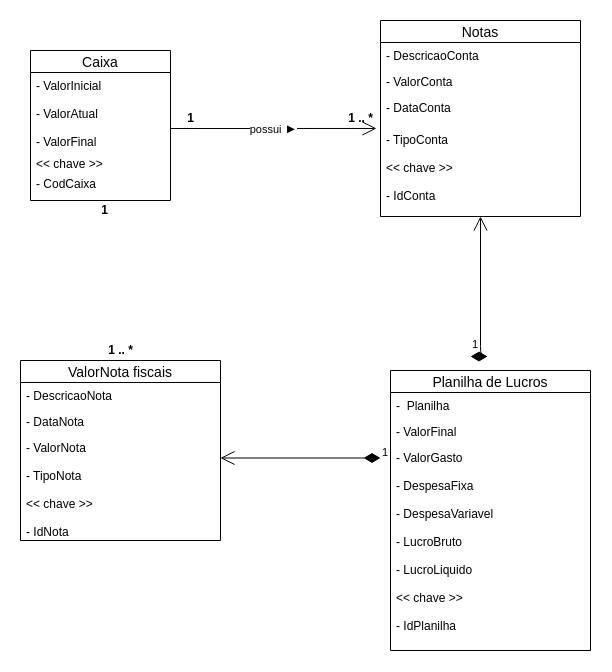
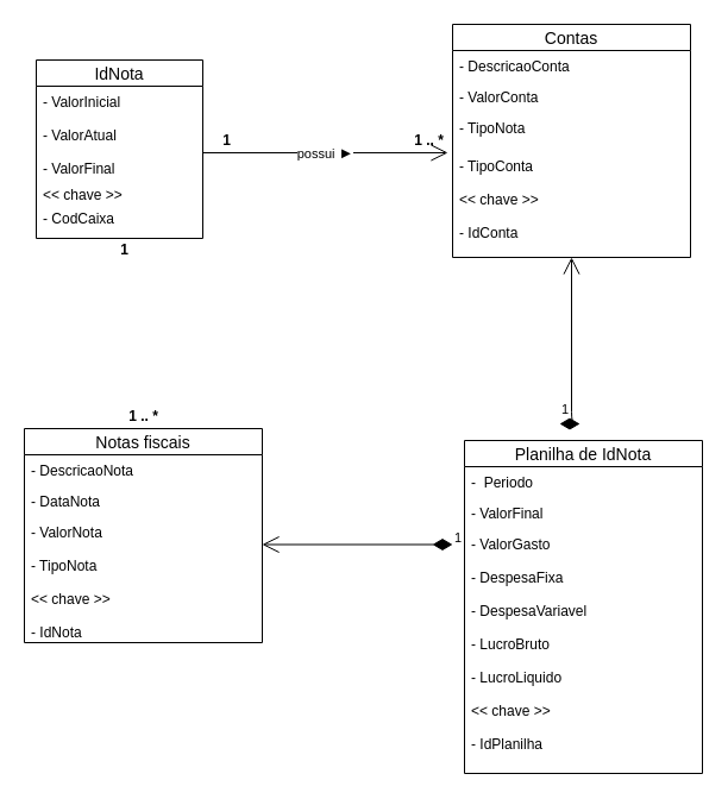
  <mxCell id="0" />
  <mxCell id="1" parent="0" />
- <mxCell id="2" value="ValorNota fiscais" style="swimlane;fontStyle=0;childLayout=stackLayout;horizontal=1;startSize=22;horizontalStack=0;resizeParent=1;resizeParentMax=0;resizeLast=0;collapsible=1;marginBottom=0;align=center;fontSize=14;" vertex="1" parent="1"><mxGeometry x="20" y="360" width="200" height="180" as="geometry" /></mxCell>
+ <mxCell id="2" value="Notas fiscais" style="swimlane;fontStyle=0;childLayout=stackLayout;horizontal=1;startSize=22;horizontalStack=0;resizeParent=1;resizeParentMax=0;resizeLast=0;collapsible=1;marginBottom=0;align=center;fontSize=14;" vertex="1" parent="1"><mxGeometry x="20" y="360" width="200" height="180" as="geometry" /></mxCell>
  <mxCell id="3" value="- DescricaoNota" style="text;strokeColor=none;fillColor=none;spacingLeft=4;spacingRight=4;overflow=hidden;rotatable=0;points=[[0,0.5],[1,0.5]];portConstraint=eastwest;fontSize=12;" vertex="1" parent="2"><mxGeometry y="22" width="200" height="26" as="geometry" /></mxCell>
  <mxCell id="4" value="- DataNota" style="text;strokeColor=none;fillColor=none;spacingLeft=4;spacingRight=4;overflow=hidden;rotatable=0;points=[[0,0.5],[1,0.5]];portConstraint=eastwest;fontSize=12;" vertex="1" parent="2"><mxGeometry y="48" width="200" height="26" as="geometry" /></mxCell>
  <mxCell id="5" value="- ValorNota&#10;&#10;- TipoNota&#10;&#10;&lt;&lt; chave &gt;&gt;&#10;&#10;- IdNota" style="text;strokeColor=none;fillColor=none;spacingLeft=4;spacingRight=4;overflow=hidden;rotatable=0;points=[[0,0.5],[1,0.5]];portConstraint=eastwest;fontSize=12;" vertex="1" parent="2"><mxGeometry y="74" width="200" height="106" as="geometry" /></mxCell>
  <mxCell id="6" value="1" style="endArrow=open;html=1;endSize=12;startArrow=diamondThin;startSize=14;startFill=1;edgeStyle=orthogonalEdgeStyle;align=left;verticalAlign=bottom;" edge="1" parent="1"><mxGeometry x="-1" y="3" relative="1" as="geometry"><mxPoint x="380" y="457.5" as="sourcePoint" /><mxPoint x="220" y="457.5" as="targetPoint" /></mxGeometry></mxCell>
- <mxCell id="7" value="Notas" style="swimlane;fontStyle=0;childLayout=stackLayout;horizontal=1;startSize=22;horizontalStack=0;resizeParent=1;resizeParentMax=0;resizeLast=0;collapsible=1;marginBottom=0;align=center;fontSize=14;" vertex="1" parent="1"><mxGeometry x="380" y="20" width="200" height="196" as="geometry" /></mxCell>
+ <mxCell id="7" value="Contas" style="swimlane;fontStyle=0;childLayout=stackLayout;horizontal=1;startSize=22;horizontalStack=0;resizeParent=1;resizeParentMax=0;resizeLast=0;collapsible=1;marginBottom=0;align=center;fontSize=14;" vertex="1" parent="1"><mxGeometry x="380" y="20" width="200" height="196" as="geometry" /></mxCell>
  <mxCell id="8" value="- DescricaoConta" style="text;strokeColor=none;fillColor=none;spacingLeft=4;spacingRight=4;overflow=hidden;rotatable=0;points=[[0,0.5],[1,0.5]];portConstraint=eastwest;fontSize=12;" vertex="1" parent="7"><mxGeometry y="22" width="200" height="26" as="geometry" /></mxCell>
  <mxCell id="9" value="- ValorConta" style="text;strokeColor=none;fillColor=none;spacingLeft=4;spacingRight=4;overflow=hidden;rotatable=0;points=[[0,0.5],[1,0.5]];portConstraint=eastwest;fontSize=12;" vertex="1" parent="7"><mxGeometry y="48" width="200" height="26" as="geometry" /></mxCell>
- <mxCell id="10" value="- DataConta" style="text;strokeColor=none;fillColor=none;spacingLeft=4;spacingRight=4;overflow=hidden;rotatable=0;points=[[0,0.5],[1,0.5]];portConstraint=eastwest;fontSize=12;" vertex="1" parent="7"><mxGeometry y="74" width="200" height="32" as="geometry" /></mxCell>
+ <mxCell id="10" value="- TipoNota" style="text;strokeColor=none;fillColor=none;spacingLeft=4;spacingRight=4;overflow=hidden;rotatable=0;points=[[0,0.5],[1,0.5]];portConstraint=eastwest;fontSize=12;" vertex="1" parent="7"><mxGeometry y="74" width="200" height="32" as="geometry" /></mxCell>
  <mxCell id="11" value="- TipoConta&#10;&#10;&lt;&lt; chave &gt;&gt;&#10;&#10;- IdConta" style="text;strokeColor=none;fillColor=none;spacingLeft=4;spacingRight=4;overflow=hidden;rotatable=0;points=[[0,0.5],[1,0.5]];portConstraint=eastwest;fontSize=12;" vertex="1" parent="7"><mxGeometry y="106" width="200" height="90" as="geometry" /></mxCell>
  <mxCell id="12" value="1" style="endArrow=open;html=1;endSize=12;startArrow=diamondThin;startSize=14;startFill=1;edgeStyle=orthogonalEdgeStyle;align=left;verticalAlign=bottom;" edge="1" parent="1"><mxGeometry x="-1" y="3" relative="1" as="geometry"><mxPoint x="470" y="356" as="sourcePoint" /><mxPoint x="480" y="216" as="targetPoint" /><Array as="points"><mxPoint x="480" y="356" /></Array></mxGeometry></mxCell>
  <mxCell id="13" value="&lt;&lt; chave &gt;&gt;" style="text;strokeColor=none;fillColor=none;spacingLeft=4;spacingRight=4;overflow=hidden;rotatable=0;points=[[0,0.5],[1,0.5]];portConstraint=eastwest;fontSize=12;" vertex="1" parent="1"><mxGeometry x="30" y="150" width="140" height="26" as="geometry" /></mxCell>
- <mxCell id="14" value="Caixa" style="swimlane;fontStyle=0;childLayout=stackLayout;horizontal=1;startSize=22;horizontalStack=0;resizeParent=1;resizeParentMax=0;resizeLast=0;collapsible=1;marginBottom=0;align=center;fontSize=14;" vertex="1" parent="1"><mxGeometry x="30" y="50" width="140" height="150" as="geometry" /></mxCell>
+ <mxCell id="14" value="IdNota" style="swimlane;fontStyle=0;childLayout=stackLayout;horizontal=1;startSize=22;horizontalStack=0;resizeParent=1;resizeParentMax=0;resizeLast=0;collapsible=1;marginBottom=0;align=center;fontSize=14;" vertex="1" parent="1"><mxGeometry x="30" y="50" width="140" height="150" as="geometry" /></mxCell>
  <mxCell id="15" value="- ValorInicial&#10;&#10;- ValorAtual&#10;&#10;- ValorFinal&#10;" style="text;strokeColor=none;fillColor=none;spacingLeft=4;spacingRight=4;overflow=hidden;rotatable=0;points=[[0,0.5],[1,0.5]];portConstraint=eastwest;fontSize=12;" vertex="1" parent="14"><mxGeometry y="22" width="140" height="98" as="geometry" /></mxCell>
  <mxCell id="16" value="- CodCaixa" style="text;strokeColor=none;fillColor=none;spacingLeft=4;spacingRight=4;overflow=hidden;rotatable=0;points=[[0,0.5],[1,0.5]];portConstraint=eastwest;fontSize=12;" vertex="1" parent="14"><mxGeometry y="120" width="140" height="30" as="geometry" /></mxCell>
  <mxCell id="17" value="&lt;b&gt;1&lt;/b&gt;" style="text;html=1;align=center;verticalAlign=middle;resizable=0;points=[];autosize=1;" vertex="1" parent="1"><mxGeometry x="180" y="108" width="20" height="20" as="geometry" /></mxCell>
  <mxCell id="18" value="&lt;b&gt;1 .. *&lt;/b&gt;" style="text;html=1;align=center;verticalAlign=middle;resizable=0;points=[];autosize=1;" vertex="1" parent="1"><mxGeometry x="340" y="108" width="40" height="20" as="geometry" /></mxCell>
  <mxCell id="19" value="possui&amp;nbsp;&lt;span style=&quot;font-family: &amp;#34;roboto&amp;#34; , &amp;#34;arial&amp;#34; , sans-serif ; font-size: 13px ; text-align: left&quot;&gt;►&lt;/span&gt;" style="endArrow=open;endFill=1;endSize=12;html=1;entryX=-0.02;entryY=0.022;entryDx=0;entryDy=0;entryPerimeter=0;" edge="1" parent="1" target="11"><mxGeometry width="160" relative="1" as="geometry"><mxPoint x="170" y="128" as="sourcePoint" /><mxPoint x="330" y="128" as="targetPoint" /></mxGeometry></mxCell>
  <mxCell id="20" value="&lt;b&gt;1&lt;/b&gt;" style="text;html=1;align=center;verticalAlign=middle;resizable=0;points=[];autosize=1;" vertex="1" parent="1"><mxGeometry x="94" y="200" width="20" height="20" as="geometry" /></mxCell>
  <mxCell id="21" value="&lt;b&gt;1 .. *&lt;/b&gt;" style="text;html=1;align=center;verticalAlign=middle;resizable=0;points=[];autosize=1;" vertex="1" parent="1"><mxGeometry x="100" y="340" width="40" height="20" as="geometry" /></mxCell>
- <mxCell id="22" value="Planilha de Lucros" style="swimlane;fontStyle=0;childLayout=stackLayout;horizontal=1;startSize=22;horizontalStack=0;resizeParent=1;resizeParentMax=0;resizeLast=0;collapsible=1;marginBottom=0;align=center;fontSize=14;" vertex="1" parent="1"><mxGeometry x="390" y="370" width="200" height="280" as="geometry" /></mxCell>
- <mxCell id="23" value="-  Planilha" style="text;strokeColor=none;fillColor=none;spacingLeft=4;spacingRight=4;overflow=hidden;rotatable=0;points=[[0,0.5],[1,0.5]];portConstraint=eastwest;fontSize=12;" vertex="1" parent="22"><mxGeometry y="22" width="200" height="26" as="geometry" /></mxCell>
+ <mxCell id="22" value="Planilha de IdNota" style="swimlane;fontStyle=0;childLayout=stackLayout;horizontal=1;startSize=22;horizontalStack=0;resizeParent=1;resizeParentMax=0;resizeLast=0;collapsible=1;marginBottom=0;align=center;fontSize=14;" vertex="1" parent="1"><mxGeometry x="390" y="370" width="200" height="280" as="geometry" /></mxCell>
+ <mxCell id="23" value="-  Periodo" style="text;strokeColor=none;fillColor=none;spacingLeft=4;spacingRight=4;overflow=hidden;rotatable=0;points=[[0,0.5],[1,0.5]];portConstraint=eastwest;fontSize=12;" vertex="1" parent="22"><mxGeometry y="22" width="200" height="26" as="geometry" /></mxCell>
  <mxCell id="24" value="- ValorFinal" style="text;strokeColor=none;fillColor=none;spacingLeft=4;spacingRight=4;overflow=hidden;rotatable=0;points=[[0,0.5],[1,0.5]];portConstraint=eastwest;fontSize=12;" vertex="1" parent="22"><mxGeometry y="48" width="200" height="26" as="geometry" /></mxCell>
  <mxCell id="25" value="- ValorGasto&#10;&#10;- DespesaFixa&#10;&#10;- DespesaVariavel&#10;&#10;- LucroBruto&#10;&#10;- LucroLiquido&#10;&#10;&lt;&lt; chave &gt;&gt;&#10;&#10;- IdPlanilha" style="text;strokeColor=none;fillColor=none;spacingLeft=4;spacingRight=4;overflow=hidden;rotatable=0;points=[[0,0.5],[1,0.5]];portConstraint=eastwest;fontSize=12;" vertex="1" parent="22"><mxGeometry y="74" width="200" height="206" as="geometry" /></mxCell>
